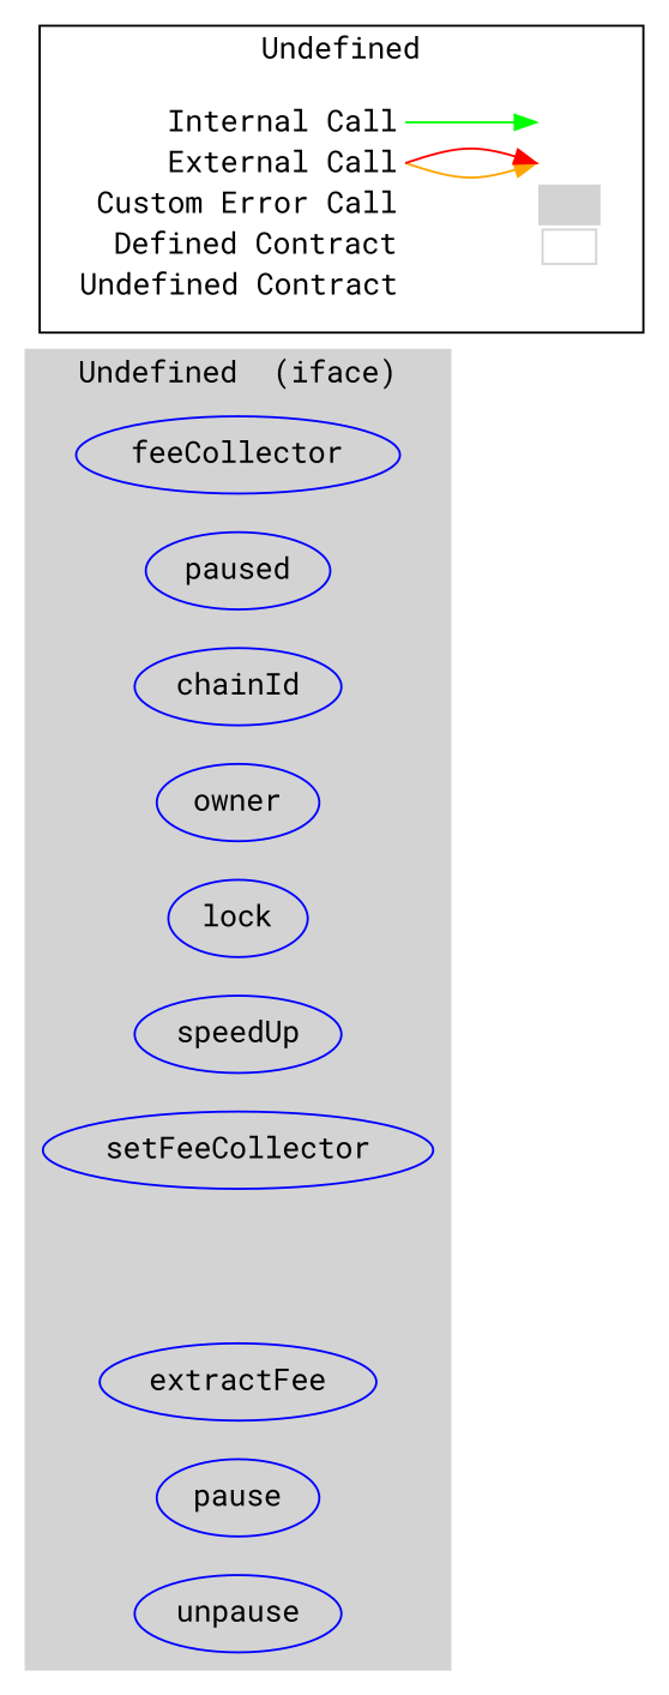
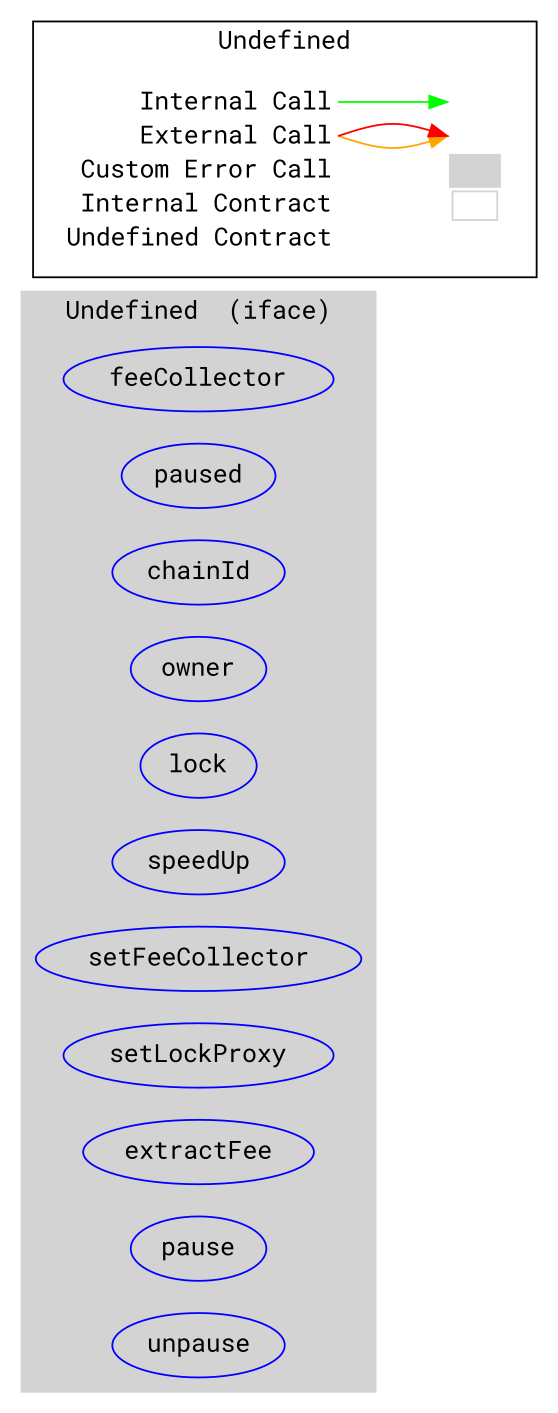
  digraph {
    compound=true
    fontname="Roboto Mono"
    rankdir=LR
    node [color=blue fontname="Roboto Mono"]
    edge [fontname="Roboto Mono" headport="i2:w" tailport="i2:e"]
    n1 [label=feeCollector]
    n2 [label=paused]
    n3 [label=chainId]
    n4 [label=owner]
    n5 [label=lock]
    n6 [label=speedUp]
    n7 [label=setFeeCollector]
+   n8 [label=setLockProxy]
    n9 [label=extractFee]
    n10 [label=pause]
    n11 [label=unpause]
-   n12 [label=<<table border="0" cellpadding="2" cellspacing="0" cellborder="0">   <tr><td align="right" port="i1">Internal Call</td></tr>   <tr><td align="right" port="i2">External Call</td></tr>   <tr><td align="right" port="i2">Custom Error Call</td></tr>   <tr><td align="right" port="i3">Defined Contract</td></tr>   <tr><td align="right" port="i4">Undefined Contract</td></tr>   </table>> shape=plaintext color=""]
+   n12 [label=<<table border="0" cellpadding="2" cellspacing="0" cellborder="0">   <tr><td align="right" port="i1">Internal Call</td></tr>   <tr><td align="right" port="i2">External Call</td></tr>   <tr><td align="right" port="i2">Custom Error Call</td></tr>   <tr><td align="right" port="i3">Internal Contract</td></tr>   <tr><td align="right" port="i4">Undefined Contract</td></tr>   </table>> shape=plaintext color=""]
    n13 [label=<<table border="0" cellpadding="2" cellspacing="0" cellborder="0">   <tr><td port="i1">&nbsp;&nbsp;&nbsp;</td></tr>   <tr><td port="i2">&nbsp;&nbsp;&nbsp;</td></tr>   <tr><td port="i3" bgcolor="lightgray">&nbsp;&nbsp;&nbsp;</td></tr>   <tr><td port="i4">     <table border="1" cellborder="0" cellspacing="0" cellpadding="7" color="lightgray">       <tr>        <td></td>       </tr>      </table>   </td></tr>   </table>> shape=plaintext color=""]
    subgraph cluster_1 {
      bgcolor=lightgray
      color=lightgray
      label="Undefined  (iface)"
      style=filled
      n1
      n2
      n3
      n4
      n5
      n6
      n7
+     n8
      n9
      n10
      n11
    }
    subgraph cluster_2 {
      label=Undefined
      n12
      n13
    }
    n12 -> n13 [color=green headport="i1:w" tailport="i1:e"]
    n12 -> n13 [color=orange]
    n12 -> n13 [color=red]
  }
